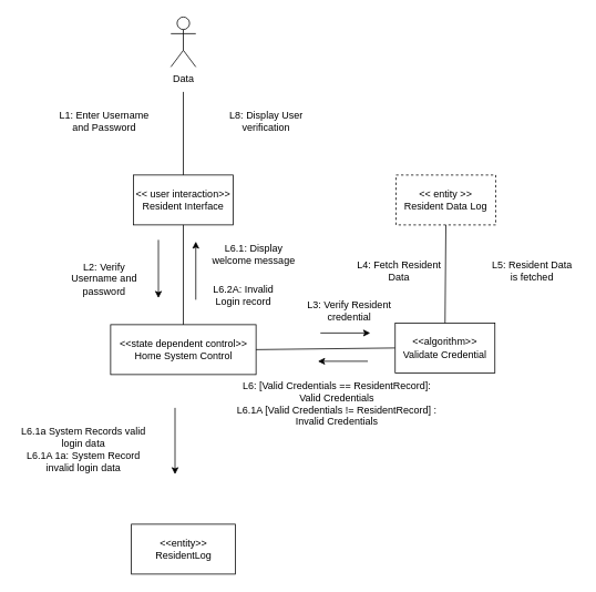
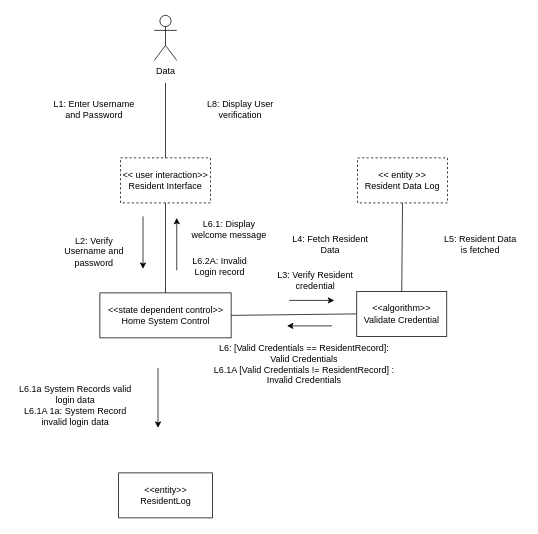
  <mxCell id="0" />
  <mxCell id="1" parent="0" />
- <mxCell id="2" value="&amp;lt;&amp;lt; user interaction&amp;gt;&amp;gt;&lt;br&gt;Resident Interface" style="rounded=0;whiteSpace=wrap;html=1;" vertex="1" parent="1"><mxGeometry x="160" y="210" width="120" height="60" as="geometry" /></mxCell>
+ <mxCell id="2" value="&amp;lt;&amp;lt; user interaction&amp;gt;&amp;gt;&lt;br&gt;Resident Interface" style="rounded=0;whiteSpace=wrap;html=1;dashed=1;" vertex="1" parent="1"><mxGeometry x="160" y="210" width="120" height="60" as="geometry" /></mxCell>
  <mxCell id="3" value="Data" style="shape=umlActor;verticalLabelPosition=bottom;verticalAlign=top;html=1;" vertex="1" parent="1"><mxGeometry x="205" y="20" width="30" height="60" as="geometry" /></mxCell>
  <mxCell id="4" value="" style="endArrow=none;html=1;rounded=0;exitX=0.5;exitY=0;exitDx=0;exitDy=0;" edge="1" parent="1" source="2"><mxGeometry width="50" height="50" relative="1" as="geometry"><mxPoint x="310" y="130" as="sourcePoint" /><mxPoint x="220" y="110" as="targetPoint" /></mxGeometry></mxCell>
  <mxCell id="5" value="L1: Enter Username and Password" style="text;html=1;strokeColor=none;fillColor=none;align=center;verticalAlign=middle;whiteSpace=wrap;rounded=0;" vertex="1" parent="1"><mxGeometry x="70" y="130" width="110" height="30" as="geometry" /></mxCell>
  <mxCell id="6" value="&amp;lt;&amp;lt;state dependent control&amp;gt;&amp;gt;&lt;br&gt;Home System Control" style="rounded=0;whiteSpace=wrap;html=1;" vertex="1" parent="1"><mxGeometry x="132.5" y="390" width="175" height="60" as="geometry" /></mxCell>
  <mxCell id="7" value="" style="endArrow=none;html=1;rounded=0;entryX=0.5;entryY=1;entryDx=0;entryDy=0;exitX=0.5;exitY=0;exitDx=0;exitDy=0;" edge="1" parent="1" source="6" target="2"><mxGeometry width="50" height="50" relative="1" as="geometry"><mxPoint x="310" y="260" as="sourcePoint" /><mxPoint x="360" y="210" as="targetPoint" /></mxGeometry></mxCell>
  <mxCell id="8" value="L2: Verify Username and password" style="text;html=1;strokeColor=none;fillColor=none;align=center;verticalAlign=middle;whiteSpace=wrap;rounded=0;" vertex="1" parent="1"><mxGeometry x="70" y="320" width="110" height="30" as="geometry" /></mxCell>
  <mxCell id="9" value="&amp;lt;&amp;lt; entity &amp;gt;&amp;gt;&lt;br&gt;Resident Data Log" style="rounded=0;whiteSpace=wrap;html=1;dashed=1;" vertex="1" parent="1"><mxGeometry x="476" y="210" width="120" height="60" as="geometry" /></mxCell>
  <mxCell id="10" value="" style="endArrow=none;html=1;rounded=0;entryX=0;entryY=0.5;entryDx=0;entryDy=0;exitX=1;exitY=0.5;exitDx=0;exitDy=0;" edge="1" parent="1" source="6" target="15"><mxGeometry width="50" height="50" relative="1" as="geometry"><mxPoint x="440" y="390" as="sourcePoint" /><mxPoint x="490" y="340" as="targetPoint" /></mxGeometry></mxCell>
  <mxCell id="11" value="" style="endArrow=classic;html=1;rounded=0;" edge="1" parent="1"><mxGeometry width="50" height="50" relative="1" as="geometry"><mxPoint x="385" y="400" as="sourcePoint" /><mxPoint x="445" y="400" as="targetPoint" /></mxGeometry></mxCell>
  <mxCell id="12" value="" style="endArrow=classic;html=1;rounded=0;" edge="1" parent="1"><mxGeometry width="50" height="50" relative="1" as="geometry"><mxPoint x="442" y="434" as="sourcePoint" /><mxPoint x="382" y="434" as="targetPoint" /></mxGeometry></mxCell>
- <mxCell id="13" value="L4: Fetch Resident Data" style="text;html=1;strokeColor=none;fillColor=none;align=center;verticalAlign=middle;whiteSpace=wrap;rounded=0;" vertex="1" parent="1"><mxGeometry x="425" y="310" width="110" height="30" as="geometry" /></mxCell>
+ <mxCell id="13" value="L4: Fetch Resident Data" style="text;html=1;strokeColor=none;fillColor=none;align=center;verticalAlign=middle;whiteSpace=wrap;rounded=0;" vertex="1" parent="1"><mxGeometry x="385" y="310" width="110" height="30" as="geometry" /></mxCell>
  <mxCell id="14" value="L5: Resident Data is fetched" style="text;html=1;strokeColor=none;fillColor=none;align=center;verticalAlign=middle;whiteSpace=wrap;rounded=0;" vertex="1" parent="1"><mxGeometry x="585" y="310" width="110" height="30" as="geometry" /></mxCell>
  <mxCell id="15" value="&amp;lt;&amp;lt;algorithm&amp;gt;&amp;gt;&lt;br&gt;Validate Credential" style="rounded=0;whiteSpace=wrap;html=1;" vertex="1" parent="1"><mxGeometry x="475" y="388" width="120" height="60" as="geometry" /></mxCell>
  <mxCell id="16" value="" style="endArrow=none;html=1;rounded=0;entryX=0.5;entryY=1;entryDx=0;entryDy=0;exitX=0.5;exitY=0;exitDx=0;exitDy=0;" edge="1" parent="1" source="15" target="9"><mxGeometry width="50" height="50" relative="1" as="geometry"><mxPoint x="445" y="320" as="sourcePoint" /><mxPoint x="495" y="270" as="targetPoint" /></mxGeometry></mxCell>
  <mxCell id="17" value="L3: Verify Resident credential" style="text;html=1;strokeColor=none;fillColor=none;align=center;verticalAlign=middle;whiteSpace=wrap;rounded=0;" vertex="1" parent="1"><mxGeometry x="365" y="358" width="110" height="30" as="geometry" /></mxCell>
  <mxCell id="18" value="L6: [Valid Credentials == ResidentRecord]: Valid Credentials&lt;br&gt;L6.1A [Valid Credentials != ResidentRecord] : Invalid Credentials" style="text;html=1;strokeColor=none;fillColor=none;align=center;verticalAlign=middle;whiteSpace=wrap;rounded=0;" vertex="1" parent="1"><mxGeometry x="280" y="470" width="250" height="30" as="geometry" /></mxCell>
  <mxCell id="19" value="L6.1: Display welcome message&lt;br&gt;" style="text;html=1;strokeColor=none;fillColor=none;align=center;verticalAlign=middle;whiteSpace=wrap;rounded=0;" vertex="1" parent="1"><mxGeometry x="250" y="290" width="110" height="30" as="geometry" /></mxCell>
  <mxCell id="20" value="L8: Display User verification" style="text;html=1;strokeColor=none;fillColor=none;align=center;verticalAlign=middle;whiteSpace=wrap;rounded=0;" vertex="1" parent="1"><mxGeometry x="265" y="130" width="110" height="30" as="geometry" /></mxCell>
  <mxCell id="21" value="&amp;lt;&amp;lt;entity&amp;gt;&amp;gt;&lt;br&gt;ResidentLog" style="rounded=0;whiteSpace=wrap;html=1;" vertex="1" parent="1"><mxGeometry x="157.5" y="630" width="125" height="60" as="geometry" /></mxCell>
  <mxCell id="22" value="L6.1a System Records valid login data&lt;br&gt;L6.1A 1a: System Record invalid login data" style="text;html=1;strokeColor=none;fillColor=none;align=center;verticalAlign=middle;whiteSpace=wrap;rounded=0;" vertex="1" parent="1"><mxGeometry x="20" y="500" width="160" height="80" as="geometry" /></mxCell>
  <mxCell id="23" value="L6.2A: Invalid Login record" style="text;html=1;strokeColor=none;fillColor=none;align=center;verticalAlign=middle;whiteSpace=wrap;rounded=0;" vertex="1" parent="1"><mxGeometry x="255" y="340" width="75" height="30" as="geometry" /></mxCell>
  <mxCell id="24" value="" style="endArrow=classic;html=1;rounded=0;" edge="1" parent="1"><mxGeometry width="50" height="50" relative="1" as="geometry"><mxPoint x="190" y="288" as="sourcePoint" /><mxPoint x="190" y="358" as="targetPoint" /></mxGeometry></mxCell>
  <mxCell id="25" value="" style="endArrow=classic;html=1;rounded=0;" edge="1" parent="1"><mxGeometry width="50" height="50" relative="1" as="geometry"><mxPoint x="235" y="360" as="sourcePoint" /><mxPoint x="235" y="290" as="targetPoint" /></mxGeometry></mxCell>
  <mxCell id="26" value="" style="endArrow=classic;html=1;rounded=0;" edge="1" parent="1"><mxGeometry width="50" height="50" relative="1" as="geometry"><mxPoint x="210" y="490" as="sourcePoint" /><mxPoint x="210" y="570" as="targetPoint" /></mxGeometry></mxCell>
